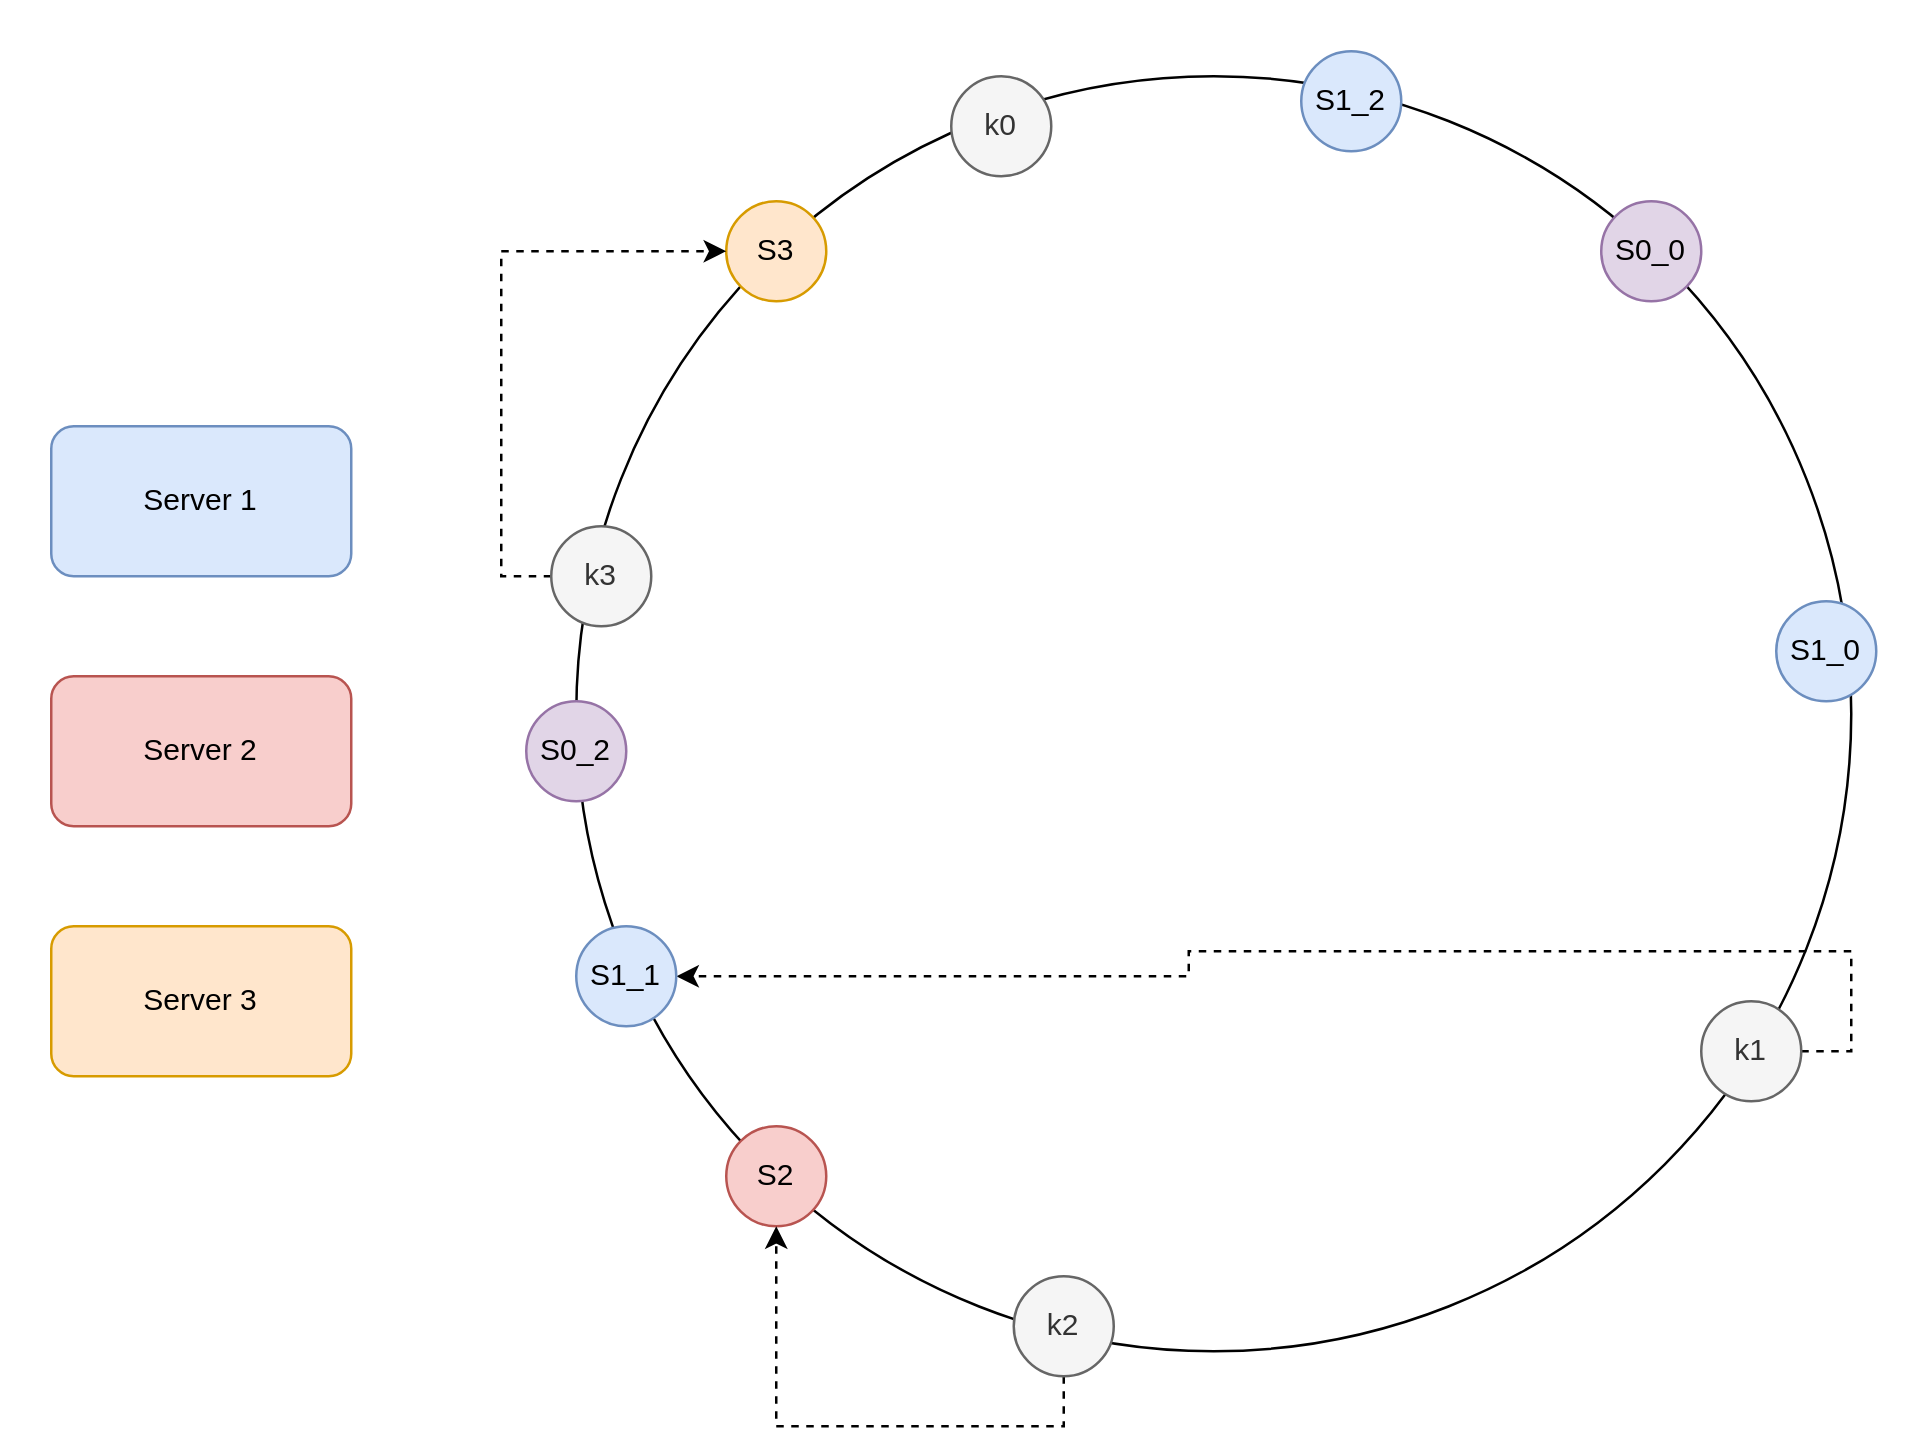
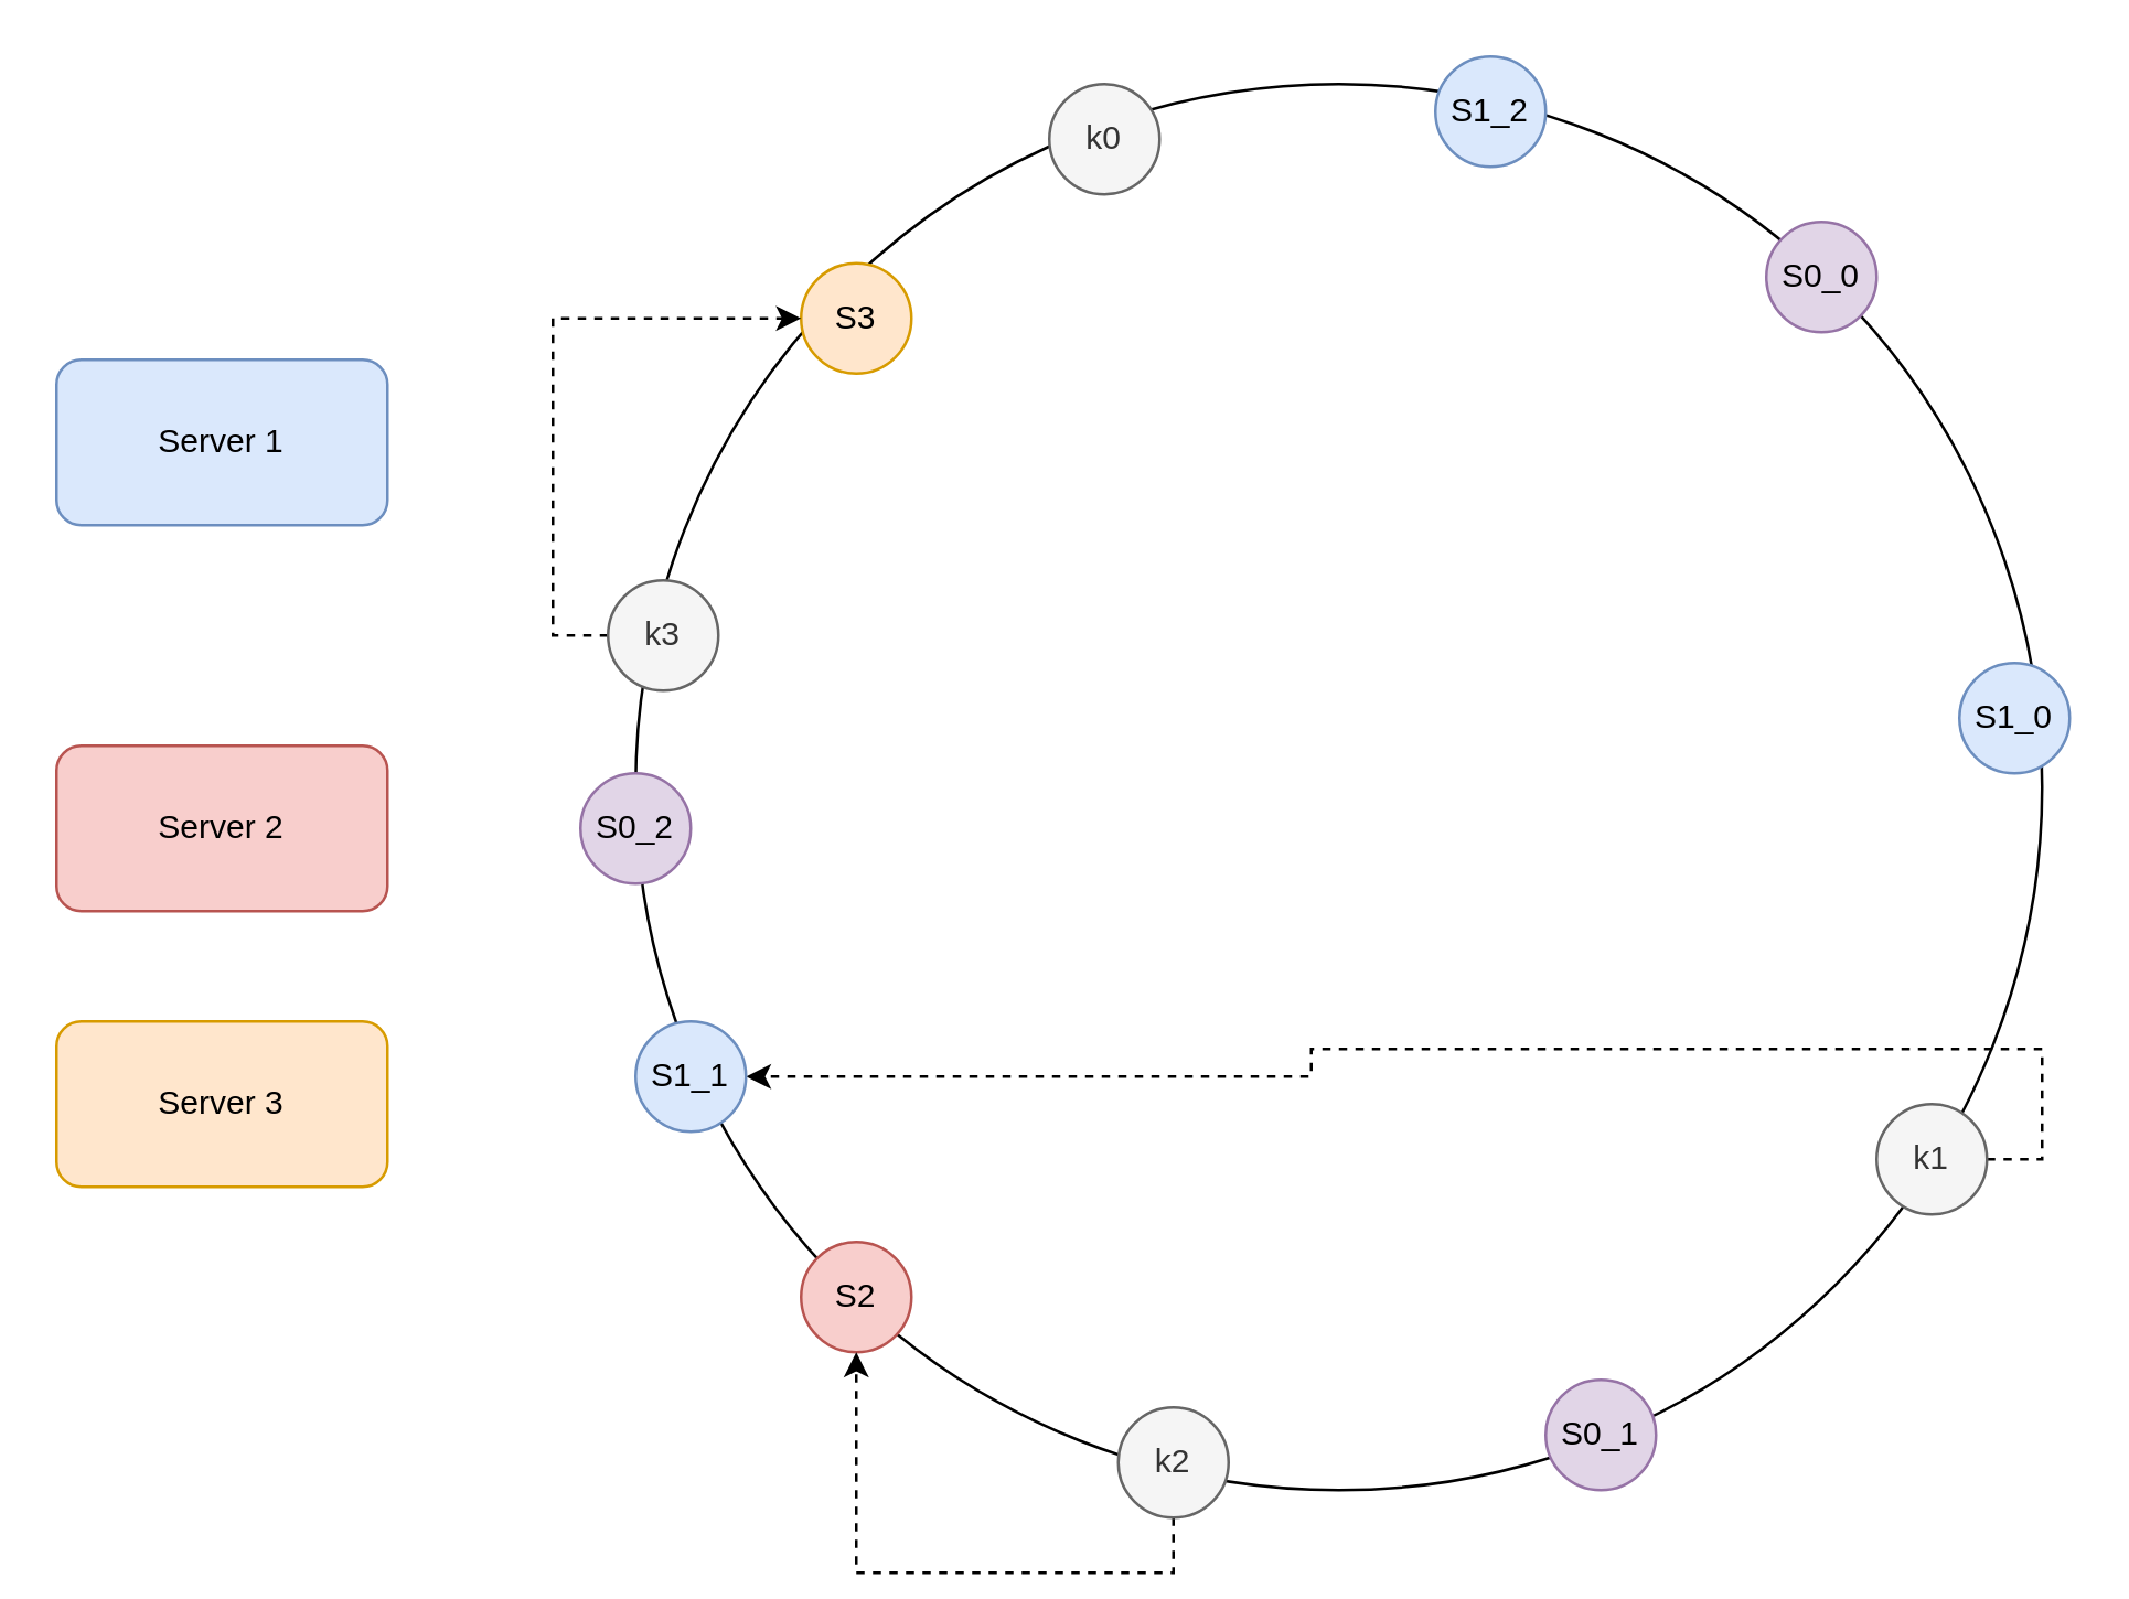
  <mxCell id="0" />
  <mxCell id="1" parent="0" />
  <mxCell id="2" value="" style="ellipse;whiteSpace=wrap;html=1;aspect=fixed;" vertex="1" parent="1"><mxGeometry x="230" y="30" width="510" height="510" as="geometry" /></mxCell>
- <mxCell id="3" value="Server 1" style="rounded=1;whiteSpace=wrap;html=1;fillColor=#dae8fc;strokeColor=#6c8ebf;" vertex="1" parent="1"><mxGeometry x="20" y="170" width="120" height="60" as="geometry" /></mxCell>
+ <mxCell id="3" value="Server 1" style="rounded=1;whiteSpace=wrap;html=1;fillColor=#dae8fc;strokeColor=#6c8ebf;" vertex="1" parent="1"><mxGeometry x="20" y="130" width="120" height="60" as="geometry" /></mxCell>
  <mxCell id="4" value="Server 2" style="rounded=1;whiteSpace=wrap;html=1;fillColor=#f8cecc;strokeColor=#b85450;" vertex="1" parent="1"><mxGeometry x="20" y="270" width="120" height="60" as="geometry" /></mxCell>
  <mxCell id="5" value="Server 3" style="rounded=1;whiteSpace=wrap;html=1;fillColor=#ffe6cc;strokeColor=#d79b00;" vertex="1" parent="1"><mxGeometry x="20" y="370" width="120" height="60" as="geometry" /></mxCell>
- <mxCell id="6" value="S3" style="ellipse;whiteSpace=wrap;html=1;aspect=fixed;fillColor=#ffe6cc;strokeColor=#d79b00;" vertex="1" parent="1"><mxGeometry x="290" y="80" width="40" height="40" as="geometry" /></mxCell>
+ <mxCell id="6" value="S3" style="ellipse;whiteSpace=wrap;html=1;aspect=fixed;fillColor=#ffe6cc;strokeColor=#d79b00;" vertex="1" parent="1"><mxGeometry x="290" y="95" width="40" height="40" as="geometry" /></mxCell>
  <mxCell id="7" value="S0_0" style="ellipse;whiteSpace=wrap;html=1;aspect=fixed;fillColor=#e1d5e7;strokeColor=#9673a6;" vertex="1" parent="1"><mxGeometry x="640" y="80" width="40" height="40" as="geometry" /></mxCell>
  <mxCell id="8" value="S1_0" style="ellipse;whiteSpace=wrap;html=1;aspect=fixed;fillColor=#dae8fc;strokeColor=#6c8ebf;" vertex="1" parent="1"><mxGeometry x="710" y="240" width="40" height="40" as="geometry" /></mxCell>
  <mxCell id="9" value="S2" style="ellipse;whiteSpace=wrap;html=1;aspect=fixed;fillColor=#f8cecc;strokeColor=#b85450;" vertex="1" parent="1"><mxGeometry x="290" y="450" width="40" height="40" as="geometry" /></mxCell>
  <mxCell id="10" value="k0" style="ellipse;whiteSpace=wrap;html=1;aspect=fixed;fillColor=#f5f5f5;strokeColor=#666666;fontColor=#333333;" vertex="1" parent="1"><mxGeometry x="380" y="30" width="40" height="40" as="geometry" /></mxCell>
  <mxCell id="11" style="edgeStyle=orthogonalEdgeStyle;rounded=0;orthogonalLoop=1;jettySize=auto;html=1;exitX=1;exitY=0.5;exitDx=0;exitDy=0;dashed=1;" edge="1" parent="1" source="12" target="19"><mxGeometry relative="1" as="geometry" /></mxCell>
  <mxCell id="12" value="k1" style="ellipse;whiteSpace=wrap;html=1;aspect=fixed;fillColor=#f5f5f5;strokeColor=#666666;fontColor=#333333;" vertex="1" parent="1"><mxGeometry x="680" y="400" width="40" height="40" as="geometry" /></mxCell>
  <mxCell id="13" style="edgeStyle=orthogonalEdgeStyle;rounded=0;orthogonalLoop=1;jettySize=auto;html=1;exitX=0.5;exitY=1;exitDx=0;exitDy=0;entryX=0.5;entryY=1;entryDx=0;entryDy=0;dashed=1;" edge="1" parent="1" source="14" target="9"><mxGeometry relative="1" as="geometry" /></mxCell>
  <mxCell id="14" value="k2" style="ellipse;whiteSpace=wrap;html=1;aspect=fixed;fillColor=#f5f5f5;strokeColor=#666666;fontColor=#333333;" vertex="1" parent="1"><mxGeometry x="405" y="510" width="40" height="40" as="geometry" /></mxCell>
  <mxCell id="15" style="edgeStyle=orthogonalEdgeStyle;rounded=0;orthogonalLoop=1;jettySize=auto;html=1;exitX=0;exitY=0.5;exitDx=0;exitDy=0;entryX=0;entryY=0.5;entryDx=0;entryDy=0;dashed=1;" edge="1" parent="1" source="16" target="6"><mxGeometry relative="1" as="geometry" /></mxCell>
  <mxCell id="16" value="k3" style="ellipse;whiteSpace=wrap;html=1;aspect=fixed;fillColor=#f5f5f5;strokeColor=#666666;fontColor=#333333;" vertex="1" parent="1"><mxGeometry x="220" y="210" width="40" height="40" as="geometry" /></mxCell>
+ <mxCell id="17" value="S0_1" style="ellipse;whiteSpace=wrap;html=1;aspect=fixed;fillColor=#e1d5e7;strokeColor=#9673a6;" vertex="1" parent="1"><mxGeometry x="560" y="500" width="40" height="40" as="geometry" /></mxCell>
  <mxCell id="18" value="S0_2" style="ellipse;whiteSpace=wrap;html=1;aspect=fixed;fillColor=#e1d5e7;strokeColor=#9673a6;" vertex="1" parent="1"><mxGeometry x="210" y="280" width="40" height="40" as="geometry" /></mxCell>
  <mxCell id="19" value="S1_1" style="ellipse;whiteSpace=wrap;html=1;aspect=fixed;fillColor=#dae8fc;strokeColor=#6c8ebf;" vertex="1" parent="1"><mxGeometry x="230" y="370" width="40" height="40" as="geometry" /></mxCell>
  <mxCell id="20" value="S1_2" style="ellipse;whiteSpace=wrap;html=1;aspect=fixed;fillColor=#dae8fc;strokeColor=#6c8ebf;" vertex="1" parent="1"><mxGeometry x="520" y="20" width="40" height="40" as="geometry" /></mxCell>
